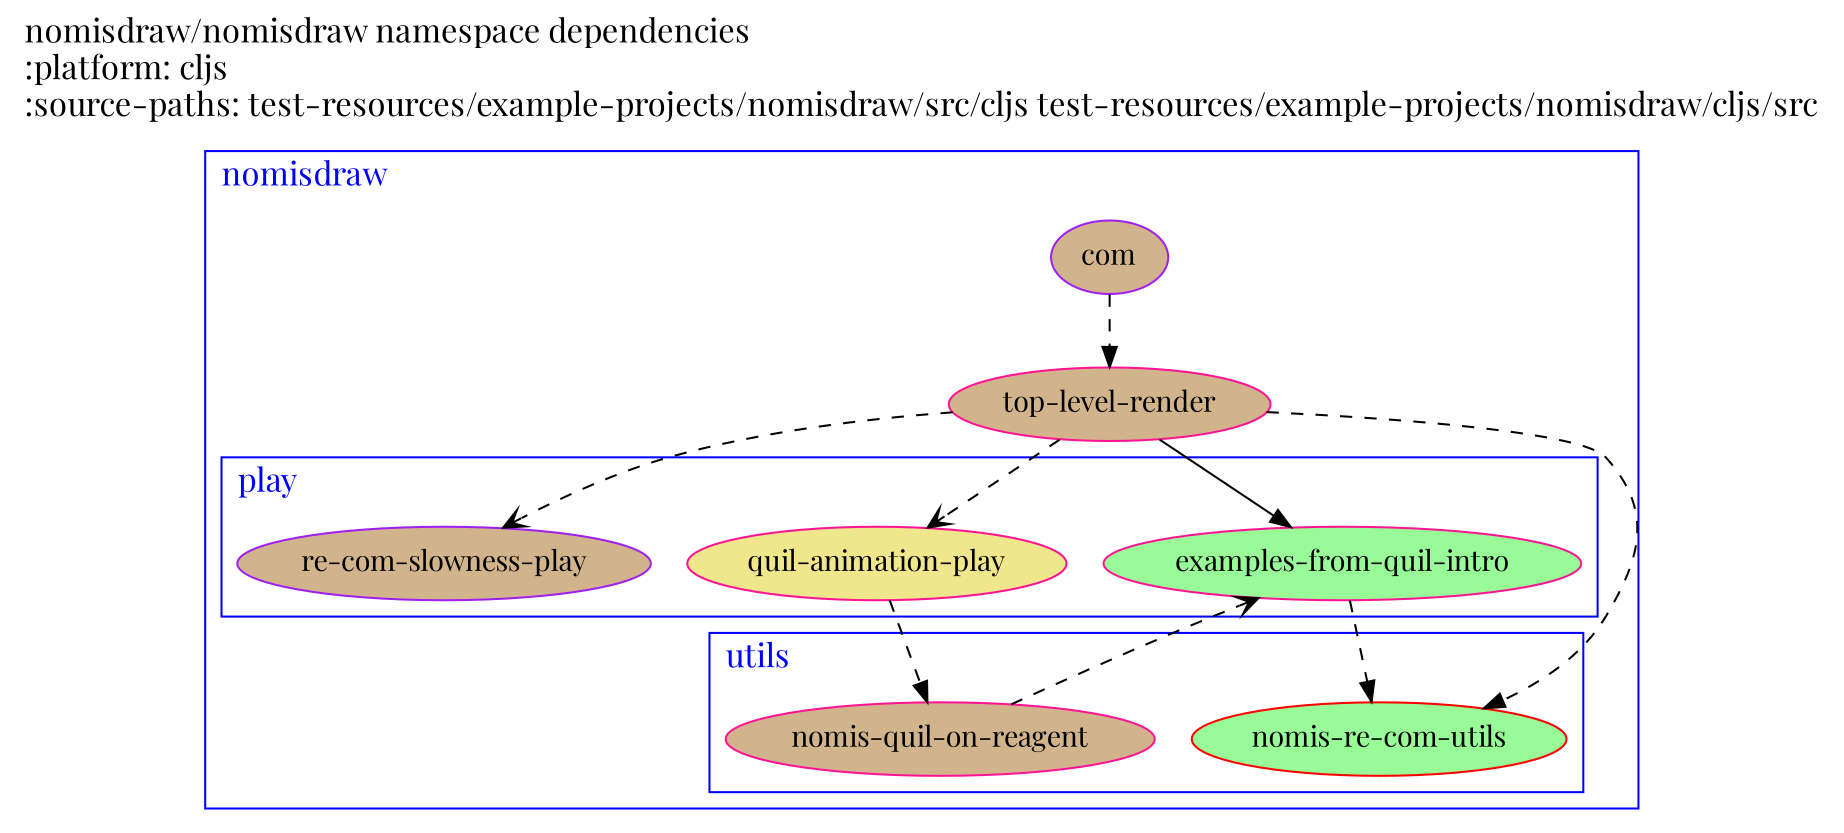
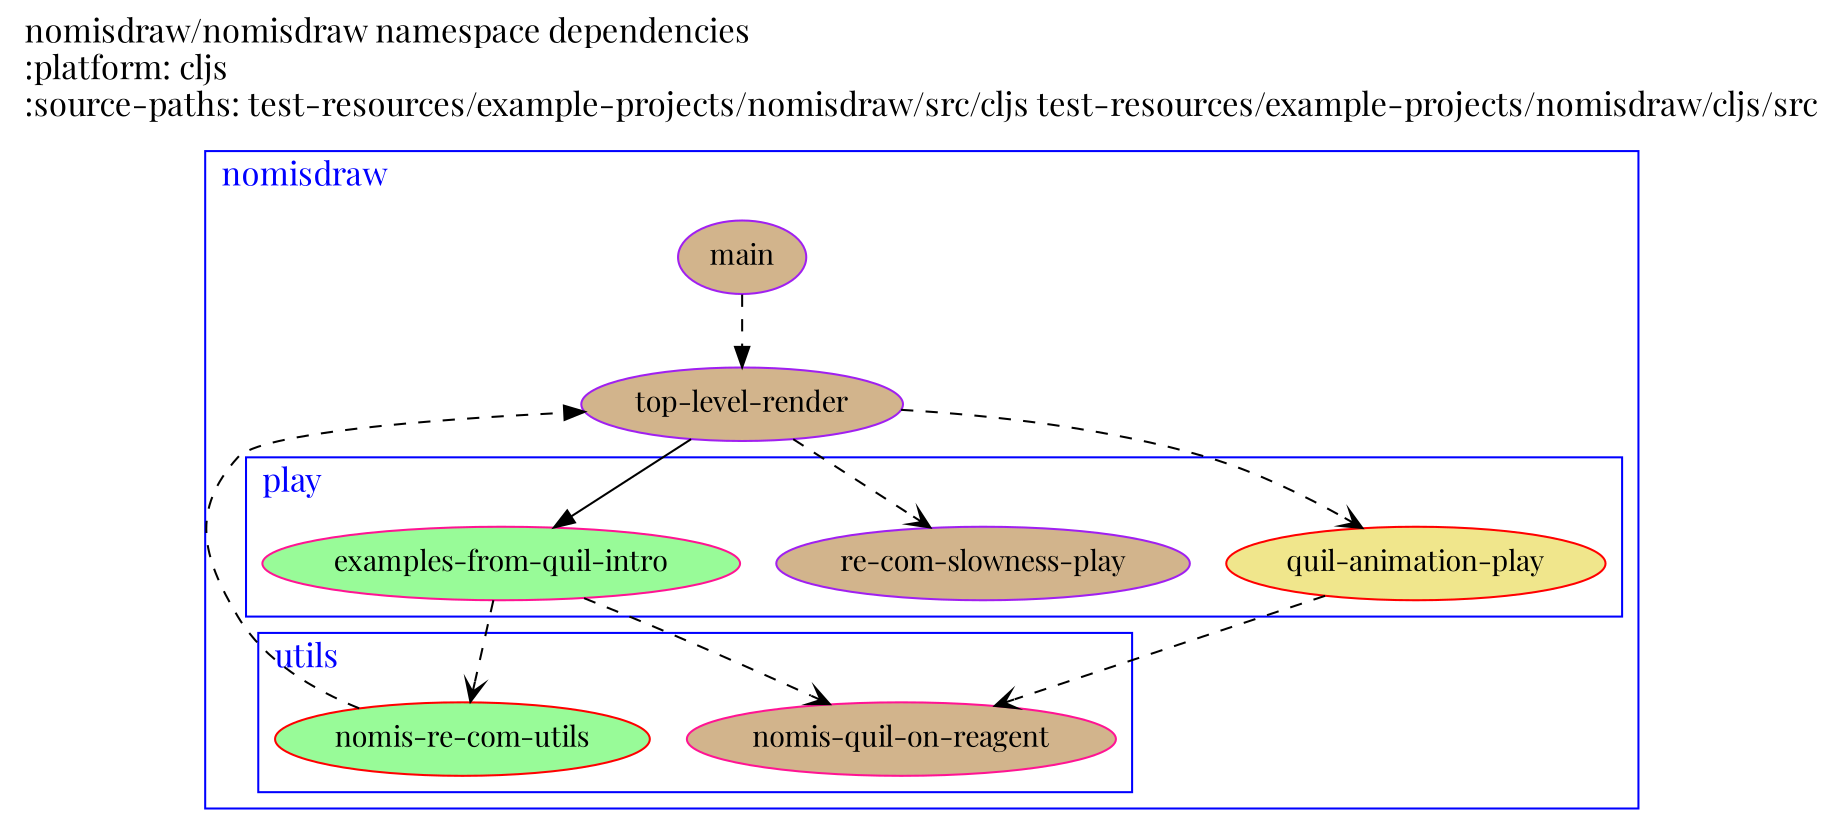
  digraph {
    fontname="Playfair Display"
    fontsize=16.0
    label="nomisdraw/nomisdraw namespace dependencies\l:platform: cljs\l:source-paths: test-resources/example-projects/nomisdraw/src/cljs test-resources/example-projects/nomisdraw/cljs/src\l"
    labeljust=left
    labelloc=top
    rankdir=TP
    node [color=purple fillcolor=tan fontcolor=black fontname="Playfair Display" style="solid,filled"]
    edge [arrowhead=vee fontname="Playfair Display" style=dashed]
-   n1 [color=deeppink fillcolor=khaki label="quil-animation-play"]
+   n1 [color=red fillcolor=khaki label="quil-animation-play"]
    n2 [label="re-com-slowness-play"]
    n3 [color=deeppink fillcolor=palegreen label="examples-from-quil-intro"]
    n4 [color=red fillcolor=palegreen label="nomis-re-com-utils"]
    n5 [color=deeppink label="nomis-quil-on-reagent"]
-   n6 [label=com]
-   n7 [color=deeppink label="top-level-render"]
+   n6 [label=main]
+   n7 [label="top-level-render"]
    subgraph cluster_1 {
      color=blue
      fontcolor=blue
      label=nomisdraw
      style=solid
      n6
      n7
      subgraph cluster_2 {
        color=blue
        fontcolor=blue
        label=play
        style=solid
        n1
        n2
        n3
      }
      subgraph cluster_3 {
        color=blue
        fontcolor=blue
        label=utils
        style=solid
        n4
        n5
      }
    }
-   n1 -> n5 [arrowhead=normal]
-   n3 -> n4 [arrowhead=normal]
-   n5 -> n3
+   n1 -> n5
+   n3 -> n4
+   n3 -> n5
    n6 -> n7 [arrowhead=normal]
    n7 -> n1
    n7 -> n2
    n7 -> n3 [arrowhead=normal style=solid]
-   n7 -> n4 [arrowhead=normal]
+   n4 -> n7 [arrowhead=normal]
  }
